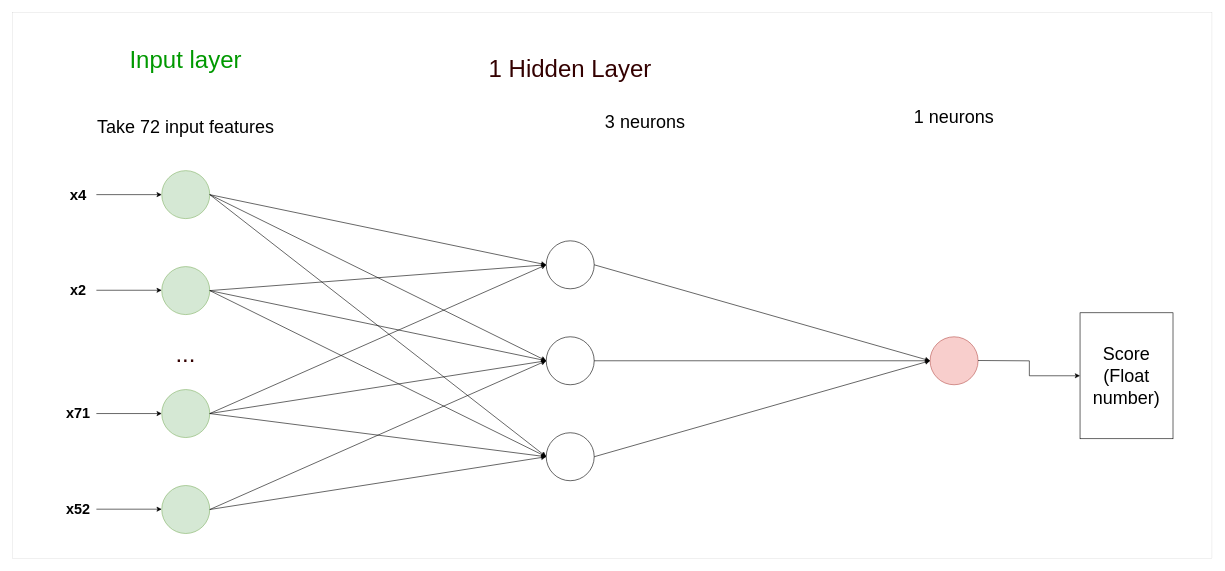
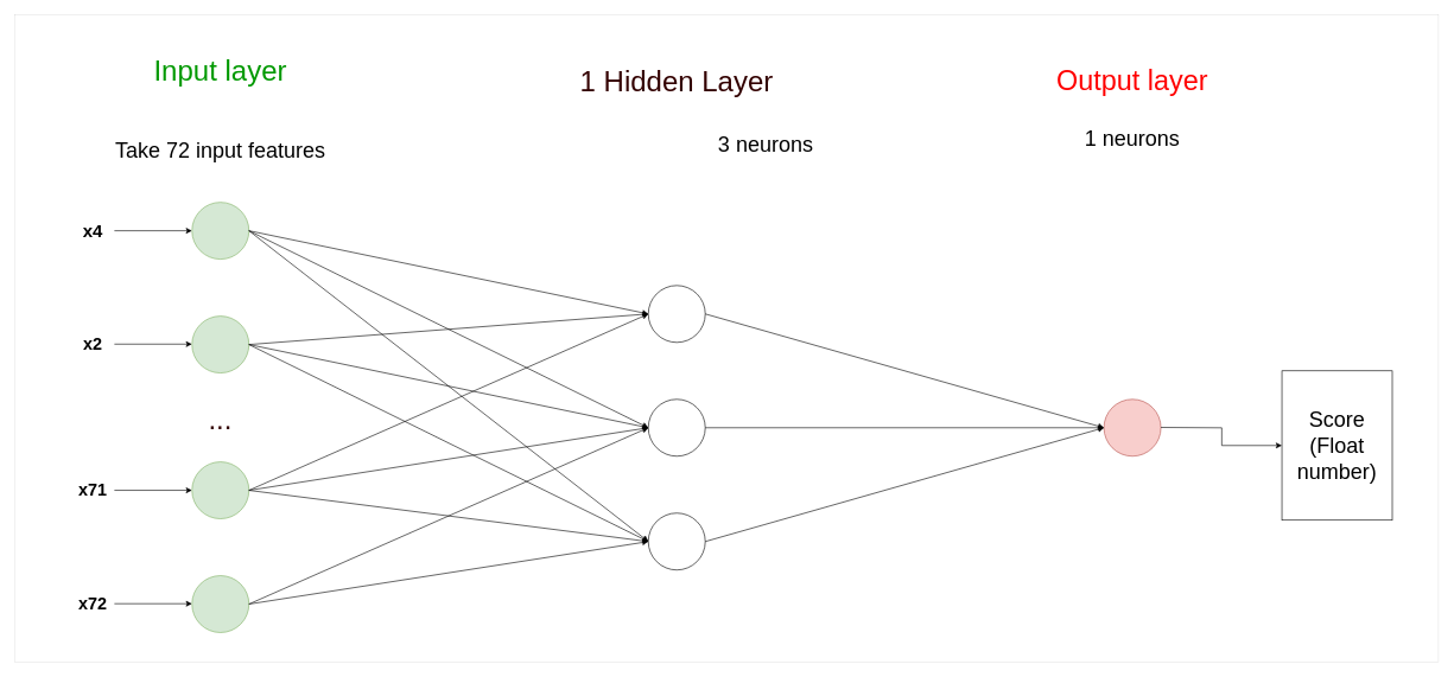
  <mxCell id="0" />
  <mxCell id="1" parent="0" />
  <mxCell id="2" value="" style="ellipse;whiteSpace=wrap;html=1;aspect=fixed;fillColor=#d5e8d4;strokeColor=#82b366;" vertex="1" parent="1"><mxGeometry x="269" y="284" width="80" height="80" as="geometry" /></mxCell>
  <mxCell id="3" value="" style="ellipse;whiteSpace=wrap;html=1;aspect=fixed;fillColor=#d5e8d4;strokeColor=#82b366;" vertex="1" parent="1"><mxGeometry x="269" y="444" width="80" height="80" as="geometry" /></mxCell>
  <mxCell id="4" value="" style="ellipse;whiteSpace=wrap;html=1;aspect=fixed;fillColor=#d5e8d4;strokeColor=#82b366;" vertex="1" parent="1"><mxGeometry x="269" y="649" width="80" height="80" as="geometry" /></mxCell>
  <mxCell id="5" value="" style="ellipse;whiteSpace=wrap;html=1;aspect=fixed;fillColor=#d5e8d4;strokeColor=#82b366;" vertex="1" parent="1"><mxGeometry x="269" y="809" width="80" height="80" as="geometry" /></mxCell>
  <mxCell id="6" value="" style="ellipse;whiteSpace=wrap;html=1;aspect=fixed;" vertex="1" parent="1"><mxGeometry x="910" y="401" width="80" height="80" as="geometry" /></mxCell>
  <mxCell id="7" value="" style="ellipse;whiteSpace=wrap;html=1;aspect=fixed;" vertex="1" parent="1"><mxGeometry x="910" y="561" width="80" height="80" as="geometry" /></mxCell>
  <mxCell id="8" value="" style="ellipse;whiteSpace=wrap;html=1;aspect=fixed;" vertex="1" parent="1"><mxGeometry x="910" y="721" width="80" height="80" as="geometry" /></mxCell>
  <mxCell id="9" value="" style="ellipse;whiteSpace=wrap;html=1;aspect=fixed;fillColor=#f8cecc;strokeColor=#b85450;" vertex="1" parent="1"><mxGeometry x="1550" y="561" width="80" height="80" as="geometry" /></mxCell>
  <mxCell id="10" value="&lt;span style=&quot;font-family: Helvetica; font-style: normal; font-variant-ligatures: normal; font-variant-caps: normal; font-weight: 400; letter-spacing: normal; orphans: 2; text-indent: 0px; text-transform: none; widows: 2; word-spacing: 0px; -webkit-text-stroke-width: 0px; white-space: nowrap; background-color: rgb(255, 255, 255); text-decoration-thickness: initial; text-decoration-style: initial; text-decoration-color: initial; float: none; display: inline !important;&quot;&gt;&lt;font style=&quot;font-size: 40px;&quot; color=&quot;#009900&quot;&gt;Input layer&lt;/font&gt;&lt;/span&gt;" style="text;whiteSpace=wrap;html=1;align=center;" vertex="1" parent="1"><mxGeometry x="184" y="68" width="250" height="60" as="geometry" /></mxCell>
+ <mxCell id="11" value="&lt;span style=&quot;text-wrap: nowrap; background-color: rgb(255, 255, 255);&quot;&gt;&lt;font style=&quot;font-size: 39px;&quot; color=&quot;#ff0000&quot;&gt;Output layer&lt;/font&gt;&lt;/span&gt;" style="text;whiteSpace=wrap;html=1;align=center;" vertex="1" parent="1"><mxGeometry x="1465" y="83" width="250" height="60" as="geometry" /></mxCell>
  <mxCell id="12" value="&lt;span style=&quot;color: rgb(0, 0, 0); font-family: Helvetica; font-size: 30px; font-style: normal; font-variant-ligatures: normal; font-variant-caps: normal; font-weight: 400; letter-spacing: normal; orphans: 2; text-indent: 0px; text-transform: none; widows: 2; word-spacing: 0px; -webkit-text-stroke-width: 0px; white-space: nowrap; background-color: rgb(255, 255, 255); text-decoration-thickness: initial; text-decoration-style: initial; text-decoration-color: initial; float: none; display: inline !important;&quot;&gt;3 neurons&lt;/span&gt;" style="text;whiteSpace=wrap;html=1;align=center;" vertex="1" parent="1"><mxGeometry x="950" y="178" width="250" height="60" as="geometry" /></mxCell>
  <mxCell id="13" style="edgeStyle=orthogonalEdgeStyle;rounded=0;orthogonalLoop=1;jettySize=auto;html=1;exitX=1;exitY=0.5;exitDx=0;exitDy=0;entryX=0;entryY=0.5;entryDx=0;entryDy=0;" edge="1" parent="1" target="29"><mxGeometry relative="1" as="geometry"><mxPoint x="1750" y="600.935" as="targetPoint" /><mxPoint x="1630" y="600.55" as="sourcePoint" /></mxGeometry></mxCell>
  <mxCell id="14" value="&lt;span style=&quot;font-family: Helvetica; font-style: normal; font-variant-ligatures: normal; font-variant-caps: normal; font-weight: 400; letter-spacing: normal; orphans: 2; text-indent: 0px; text-transform: none; widows: 2; word-spacing: 0px; -webkit-text-stroke-width: 0px; white-space: nowrap; background-color: rgb(255, 255, 255); text-decoration-thickness: initial; text-decoration-style: initial; text-decoration-color: initial; float: none; display: inline !important;&quot;&gt;&lt;font color=&quot;#330000&quot; style=&quot;font-size: 40px;&quot;&gt;1 Hidden Layer&lt;/font&gt;&lt;/span&gt;" style="text;whiteSpace=wrap;html=1;align=center;" vertex="1" parent="1"><mxGeometry x="825" y="83" width="250" height="60" as="geometry" /></mxCell>
  <mxCell id="15" value="" style="endArrow=classic;html=1;rounded=0;exitX=1;exitY=0.5;exitDx=0;exitDy=0;entryX=0;entryY=0.5;entryDx=0;entryDy=0;" edge="1" parent="1" source="2" target="7"><mxGeometry width="50" height="50" relative="1" as="geometry"><mxPoint x="1200" y="914" as="sourcePoint" /><mxPoint x="910" y="164" as="targetPoint" /></mxGeometry></mxCell>
  <mxCell id="16" value="" style="endArrow=classic;html=1;rounded=0;exitX=1;exitY=0.5;exitDx=0;exitDy=0;entryX=0;entryY=0.5;entryDx=0;entryDy=0;" edge="1" parent="1" source="2" target="6"><mxGeometry width="50" height="50" relative="1" as="geometry"><mxPoint x="950" y="494" as="sourcePoint" /><mxPoint x="1000" y="444" as="targetPoint" /></mxGeometry></mxCell>
  <mxCell id="17" value="" style="endArrow=classic;html=1;rounded=0;exitX=1;exitY=0.5;exitDx=0;exitDy=0;entryX=0;entryY=0.5;entryDx=0;entryDy=0;" edge="1" parent="1" source="2" target="8"><mxGeometry width="50" height="50" relative="1" as="geometry"><mxPoint x="359" y="334" as="sourcePoint" /><mxPoint x="920" y="334" as="targetPoint" /></mxGeometry></mxCell>
  <mxCell id="18" value="" style="endArrow=classic;html=1;rounded=0;exitX=1;exitY=0.5;exitDx=0;exitDy=0;entryX=0;entryY=0.5;entryDx=0;entryDy=0;" edge="1" parent="1" source="3" target="6"><mxGeometry width="50" height="50" relative="1" as="geometry"><mxPoint x="359" y="334" as="sourcePoint" /><mxPoint x="580" y="694" as="targetPoint" /></mxGeometry></mxCell>
  <mxCell id="19" value="" style="endArrow=classic;html=1;rounded=0;exitX=1;exitY=0.5;exitDx=0;exitDy=0;entryX=0;entryY=0.5;entryDx=0;entryDy=0;" edge="1" parent="1" source="3" target="7"><mxGeometry width="50" height="50" relative="1" as="geometry"><mxPoint x="359" y="494" as="sourcePoint" /><mxPoint x="920" y="334" as="targetPoint" /></mxGeometry></mxCell>
  <mxCell id="20" value="" style="endArrow=classic;html=1;rounded=0;exitX=1;exitY=0.5;exitDx=0;exitDy=0;entryX=0;entryY=0.5;entryDx=0;entryDy=0;" edge="1" parent="1" source="4" target="8"><mxGeometry width="50" height="50" relative="1" as="geometry"><mxPoint x="359" y="654" as="sourcePoint" /><mxPoint x="920" y="814" as="targetPoint" /></mxGeometry></mxCell>
  <mxCell id="21" value="" style="endArrow=classic;html=1;rounded=0;exitX=1;exitY=0.5;exitDx=0;exitDy=0;entryX=0;entryY=0.5;entryDx=0;entryDy=0;" edge="1" parent="1" source="4" target="7"><mxGeometry width="50" height="50" relative="1" as="geometry"><mxPoint x="359" y="654" as="sourcePoint" /><mxPoint x="920" y="654" as="targetPoint" /></mxGeometry></mxCell>
  <mxCell id="22" value="" style="endArrow=classic;html=1;rounded=0;exitX=1;exitY=0.5;exitDx=0;exitDy=0;entryX=0;entryY=0.5;entryDx=0;entryDy=0;" edge="1" parent="1" source="4" target="6"><mxGeometry width="50" height="50" relative="1" as="geometry"><mxPoint x="359" y="654" as="sourcePoint" /><mxPoint x="920" y="494" as="targetPoint" /></mxGeometry></mxCell>
  <mxCell id="23" value="" style="endArrow=classic;html=1;rounded=0;exitX=1;exitY=0.5;exitDx=0;exitDy=0;entryX=0;entryY=0.5;entryDx=0;entryDy=0;" edge="1" parent="1" source="5" target="7"><mxGeometry width="50" height="50" relative="1" as="geometry"><mxPoint x="359" y="814" as="sourcePoint" /><mxPoint x="920" y="334" as="targetPoint" /></mxGeometry></mxCell>
  <mxCell id="24" value="" style="endArrow=classic;html=1;rounded=0;entryX=0;entryY=0.5;entryDx=0;entryDy=0;exitX=1;exitY=0.5;exitDx=0;exitDy=0;" edge="1" parent="1" source="5" target="8"><mxGeometry width="50" height="50" relative="1" as="geometry"><mxPoint x="380" y="834" as="sourcePoint" /><mxPoint x="920" y="494" as="targetPoint" /></mxGeometry></mxCell>
  <mxCell id="25" value="" style="endArrow=classic;html=1;rounded=0;exitX=1;exitY=0.5;exitDx=0;exitDy=0;entryX=0;entryY=0.5;entryDx=0;entryDy=0;" edge="1" parent="1" source="3" target="8"><mxGeometry width="50" height="50" relative="1" as="geometry"><mxPoint x="359" y="494" as="sourcePoint" /><mxPoint x="920" y="814" as="targetPoint" /></mxGeometry></mxCell>
  <mxCell id="26" value="" style="endArrow=classic;html=1;rounded=0;exitX=1;exitY=0.5;exitDx=0;exitDy=0;entryX=0;entryY=0.5;entryDx=0;entryDy=0;" edge="1" parent="1" source="6" target="9"><mxGeometry width="50" height="50" relative="1" as="geometry"><mxPoint x="1000" y="371" as="sourcePoint" /><mxPoint x="1560" y="451" as="targetPoint" /></mxGeometry></mxCell>
  <mxCell id="27" value="" style="endArrow=classic;html=1;rounded=0;exitX=1;exitY=0.5;exitDx=0;exitDy=0;entryX=0;entryY=0.5;entryDx=0;entryDy=0;" edge="1" parent="1" source="7" target="9"><mxGeometry width="50" height="50" relative="1" as="geometry"><mxPoint x="1000" y="531" as="sourcePoint" /><mxPoint x="1560" y="451" as="targetPoint" /></mxGeometry></mxCell>
  <mxCell id="28" value="" style="endArrow=classic;html=1;rounded=0;exitX=1;exitY=0.5;exitDx=0;exitDy=0;entryX=0;entryY=0.5;entryDx=0;entryDy=0;" edge="1" parent="1" source="8" target="9"><mxGeometry width="50" height="50" relative="1" as="geometry"><mxPoint x="1000" y="691" as="sourcePoint" /><mxPoint x="1560" y="451" as="targetPoint" /></mxGeometry></mxCell>
  <mxCell id="29" value="&lt;span style=&quot;font-size: 30px;&quot;&gt;Score&lt;/span&gt;&lt;div&gt;&lt;span style=&quot;font-size: 30px;&quot;&gt;(Float number)&lt;/span&gt;&lt;/div&gt;" style="rounded=0;whiteSpace=wrap;html=1;" vertex="1" parent="1"><mxGeometry x="1800" y="521" width="155" height="210" as="geometry" /></mxCell>
  <mxCell id="30" value="&lt;font size=&quot;1&quot; style=&quot;&quot;&gt;&lt;b style=&quot;font-size: 25px;&quot;&gt;x4&lt;/b&gt;&lt;/font&gt;" style="text;html=1;align=center;verticalAlign=middle;whiteSpace=wrap;rounded=0;" vertex="1" parent="1"><mxGeometry x="100" y="309" width="60" height="30" as="geometry" /></mxCell>
  <mxCell id="31" value="&lt;font size=&quot;1&quot; style=&quot;&quot;&gt;&lt;b style=&quot;font-size: 24px;&quot;&gt;x2&lt;/b&gt;&lt;/font&gt;" style="text;html=1;align=center;verticalAlign=middle;whiteSpace=wrap;rounded=0;" vertex="1" parent="1"><mxGeometry x="100" y="469" width="60" height="30" as="geometry" /></mxCell>
  <mxCell id="32" value="&lt;font size=&quot;1&quot; style=&quot;&quot;&gt;&lt;b style=&quot;font-size: 24px;&quot;&gt;x71&lt;/b&gt;&lt;/font&gt;" style="text;html=1;align=center;verticalAlign=middle;whiteSpace=wrap;rounded=0;" vertex="1" parent="1"><mxGeometry x="100" y="674" width="60" height="30" as="geometry" /></mxCell>
- <mxCell id="33" value="&lt;font size=&quot;1&quot; style=&quot;&quot;&gt;&lt;b style=&quot;font-size: 24px;&quot;&gt;x52&lt;/b&gt;&lt;/font&gt;" style="text;html=1;align=center;verticalAlign=middle;whiteSpace=wrap;rounded=0;" vertex="1" parent="1"><mxGeometry x="100" y="834" width="60" height="30" as="geometry" /></mxCell>
+ <mxCell id="33" value="&lt;font size=&quot;1&quot; style=&quot;&quot;&gt;&lt;b style=&quot;font-size: 24px;&quot;&gt;x72&lt;/b&gt;&lt;/font&gt;" style="text;html=1;align=center;verticalAlign=middle;whiteSpace=wrap;rounded=0;" vertex="1" parent="1"><mxGeometry x="100" y="834" width="60" height="30" as="geometry" /></mxCell>
  <mxCell id="34" value="" style="endArrow=classic;html=1;rounded=0;exitX=1;exitY=0.5;exitDx=0;exitDy=0;entryX=0;entryY=0.5;entryDx=0;entryDy=0;" edge="1" parent="1" source="30" target="2"><mxGeometry width="50" height="50" relative="1" as="geometry"><mxPoint x="520" y="364" as="sourcePoint" /><mxPoint x="570" y="314" as="targetPoint" /></mxGeometry></mxCell>
  <mxCell id="35" value="" style="endArrow=classic;html=1;rounded=0;exitX=1;exitY=0.5;exitDx=0;exitDy=0;entryX=0;entryY=0.5;entryDx=0;entryDy=0;" edge="1" parent="1"><mxGeometry width="50" height="50" relative="1" as="geometry"><mxPoint x="160" y="483.44" as="sourcePoint" /><mxPoint x="269" y="483.44" as="targetPoint" /></mxGeometry></mxCell>
  <mxCell id="36" value="" style="endArrow=classic;html=1;rounded=0;exitX=1;exitY=0.5;exitDx=0;exitDy=0;entryX=0;entryY=0.5;entryDx=0;entryDy=0;" edge="1" parent="1"><mxGeometry width="50" height="50" relative="1" as="geometry"><mxPoint x="160" y="689" as="sourcePoint" /><mxPoint x="269" y="689" as="targetPoint" /></mxGeometry></mxCell>
  <mxCell id="37" value="" style="endArrow=classic;html=1;rounded=0;exitX=1;exitY=0.5;exitDx=0;exitDy=0;entryX=0;entryY=0.5;entryDx=0;entryDy=0;" edge="1" parent="1"><mxGeometry width="50" height="50" relative="1" as="geometry"><mxPoint x="160" y="848.44" as="sourcePoint" /><mxPoint x="269" y="848.44" as="targetPoint" /></mxGeometry></mxCell>
  <mxCell id="38" value="&lt;span style=&quot;font-size: 30px; text-wrap: nowrap; background-color: rgb(255, 255, 255);&quot;&gt;1 neurons&lt;/span&gt;" style="text;whiteSpace=wrap;html=1;align=center;" vertex="1" parent="1"><mxGeometry x="1465" y="170" width="250" height="60" as="geometry" /></mxCell>
  <mxCell id="39" value="&lt;span style=&quot;color: rgb(0, 0, 0); font-family: Helvetica; font-size: 30px; font-style: normal; font-variant-ligatures: normal; font-variant-caps: normal; font-weight: 400; letter-spacing: normal; orphans: 2; text-indent: 0px; text-transform: none; widows: 2; word-spacing: 0px; -webkit-text-stroke-width: 0px; white-space: nowrap; background-color: rgb(255, 255, 255); text-decoration-thickness: initial; text-decoration-style: initial; text-decoration-color: initial; float: none; display: inline !important;&quot;&gt;Take 72 input features&lt;/span&gt;" style="text;whiteSpace=wrap;html=1;align=center;" vertex="1" parent="1"><mxGeometry x="184" y="186" width="250" height="60" as="geometry" /></mxCell>
  <mxCell id="40" value="" style="rounded=0;whiteSpace=wrap;html=1;fillColor=none;strokeWidth=0;" vertex="1" parent="1"><mxGeometry x="20" y="20" width="2000" height="910" as="geometry" /></mxCell>
  <mxCell id="41" value="&lt;span style=&quot;font-family: Helvetica; font-style: normal; font-variant-ligatures: normal; font-variant-caps: normal; font-weight: 400; letter-spacing: normal; orphans: 2; text-indent: 0px; text-transform: none; widows: 2; word-spacing: 0px; -webkit-text-stroke-width: 0px; white-space: nowrap; background-color: rgb(255, 255, 255); text-decoration-thickness: initial; text-decoration-style: initial; text-decoration-color: initial; float: none; display: inline !important;&quot;&gt;&lt;font color=&quot;#330000&quot; style=&quot;font-size: 40px;&quot;&gt;...&lt;/font&gt;&lt;/span&gt;" style="text;whiteSpace=wrap;html=1;align=center;" vertex="1" parent="1"><mxGeometry x="184" y="559" width="250" height="60" as="geometry" /></mxCell>
